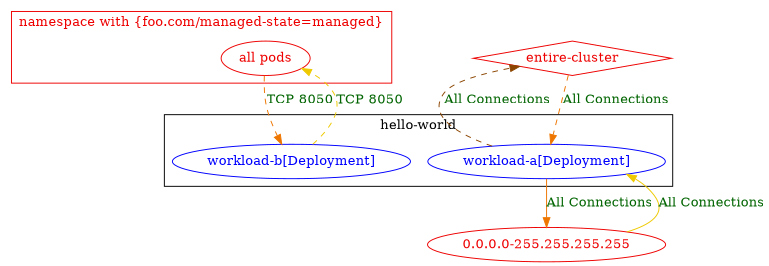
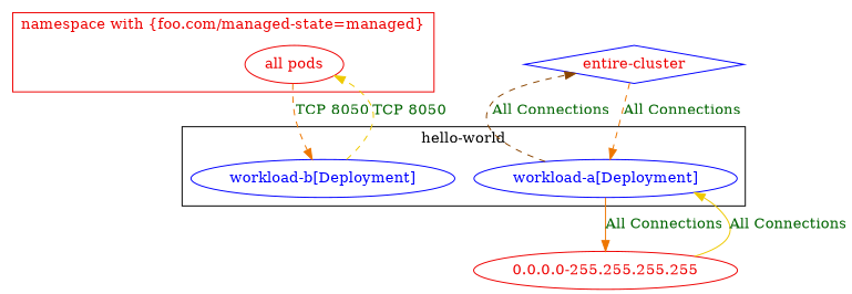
  digraph {
    fontname="DejaVu Serif"
    node [color=red2 fontcolor=red2 fontname="DejaVu Serif"]
    edge [color=darkorange2 fontcolor=darkgreen fontname="DejaVu Serif" style=dashed weight=1]
    n1 [label="all pods"]
    n2 [color=blue fontcolor=blue label="workload-a[Deployment]"]
    n3 [color=blue fontcolor=blue label="workload-b[Deployment]"]
    n4 [label="0.0.0.0-255.255.255.255"]
-   n5 [label="entire-cluster" shape=diamond]
+   n5 [color=blue label="entire-cluster" shape=diamond]
    subgraph cluster_1 {
      color=red2
      fontcolor=red2
      label="namespace with {foo.com/managed-state=managed}"
      n1
    }
    subgraph cluster_2 {
      color=black
      fontcolor=black
      label="hello-world"
      n2
      n3
    }
    n1 -> n3 [label="TCP 8050"]
    n2 -> n4 [label="All Connections" style=""]
    n2 -> n5 [color=darkorange4 label="All Connections" weight=0.5]
    n3 -> n1 [color=gold2 label="TCP 8050" weight=0.5]
    n4 -> n2 [color=gold2 label="All Connections" weight=0.5 style=""]
    n5 -> n2 [label="All Connections"]
  }
